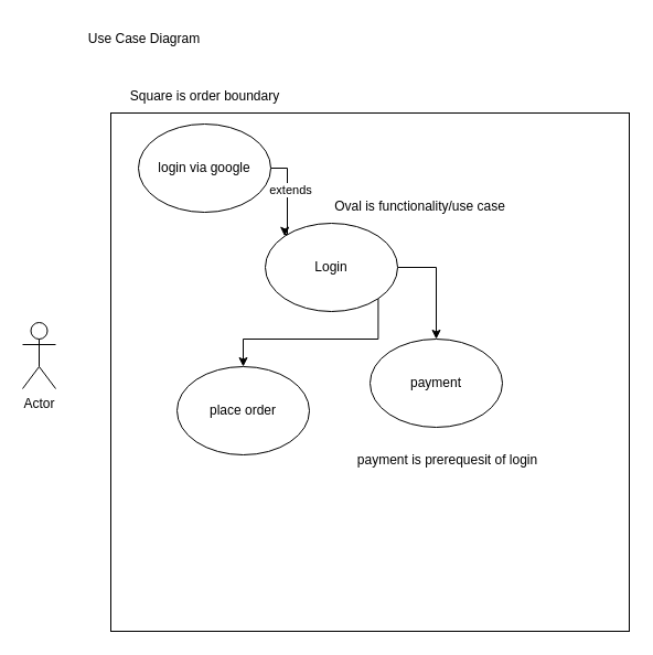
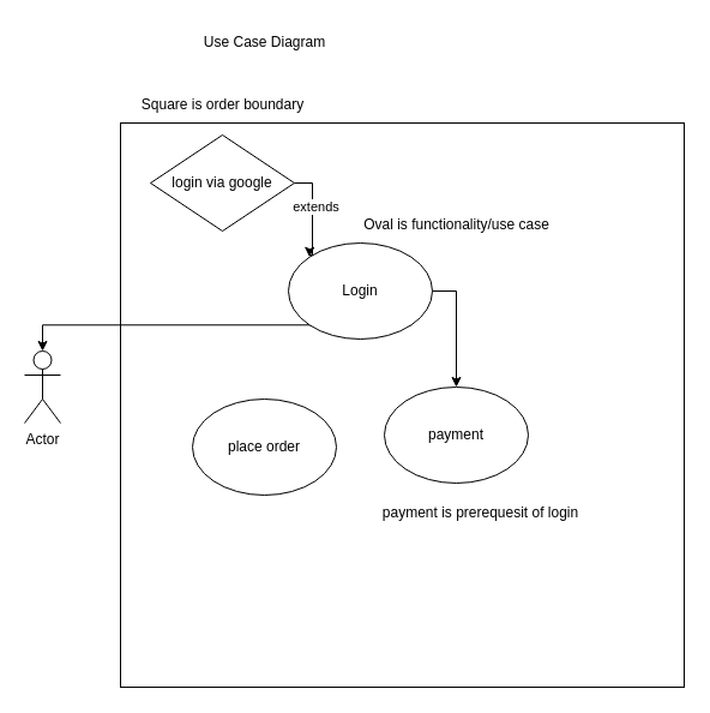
  <mxCell id="0" />
  <mxCell id="1" parent="0" />
  <mxCell id="2" value="" style="whiteSpace=wrap;html=1;aspect=fixed;" vertex="1" parent="1"><mxGeometry x="100" y="102" width="470" height="470" as="geometry" /></mxCell>
  <mxCell id="3" value="Square is order boundary" style="text;html=1;align=center;verticalAlign=middle;resizable=0;points=[];autosize=1;strokeColor=none;fillColor=none;" vertex="1" parent="1"><mxGeometry x="100" y="72" width="170" height="30" as="geometry" /></mxCell>
- <mxCell id="4" style="edgeStyle=orthogonalEdgeStyle;rounded=0;orthogonalLoop=1;jettySize=auto;html=1;exitX=1;exitY=1;exitDx=0;exitDy=0;" edge="1" parent="1" source="6" target="9"><mxGeometry relative="1" as="geometry" /></mxCell>
+ <mxCell id="4" style="edgeStyle=orthogonalEdgeStyle;rounded=0;orthogonalLoop=1;jettySize=auto;html=1;exitX=1;exitY=1;exitDx=0;exitDy=0;" edge="1" parent="1" source="6" target="8"><mxGeometry relative="1" as="geometry" /></mxCell>
  <mxCell id="5" style="edgeStyle=orthogonalEdgeStyle;rounded=0;orthogonalLoop=1;jettySize=auto;html=1;exitX=1;exitY=0.5;exitDx=0;exitDy=0;entryX=0.5;entryY=0;entryDx=0;entryDy=0;" edge="1" parent="1" source="6" target="10"><mxGeometry relative="1" as="geometry" /></mxCell>
  <mxCell id="6" value="Login" style="ellipse;whiteSpace=wrap;html=1;" vertex="1" parent="1"><mxGeometry x="240" y="202" width="120" height="80" as="geometry" /></mxCell>
  <mxCell id="7" value="Oval is functionality/use case" style="text;html=1;align=center;verticalAlign=middle;resizable=0;points=[];autosize=1;strokeColor=none;fillColor=none;" vertex="1" parent="1"><mxGeometry x="290" y="172" width="180" height="30" as="geometry" /></mxCell>
  <mxCell id="8" value="Actor" style="shape=umlActor;verticalLabelPosition=bottom;verticalAlign=top;html=1;outlineConnect=0;" vertex="1" parent="1"><mxGeometry x="20" y="292" width="30" height="60" as="geometry" /></mxCell>
  <mxCell id="9" value="place order" style="ellipse;whiteSpace=wrap;html=1;" vertex="1" parent="1"><mxGeometry x="160" y="332" width="120" height="80" as="geometry" /></mxCell>
- <mxCell id="10" value="payment" style="ellipse;whiteSpace=wrap;html=1;" vertex="1" parent="1"><mxGeometry x="335" y="307" width="120" height="80" as="geometry" /></mxCell>
- <mxCell id="11" value="payment is prerequesit of login" style="text;html=1;align=center;verticalAlign=middle;resizable=0;points=[];autosize=1;strokeColor=none;fillColor=none;" vertex="1" parent="1"><mxGeometry x="310" y="402" width="190" height="30" as="geometry" /></mxCell>
+ <mxCell id="10" value="payment" style="ellipse;whiteSpace=wrap;html=1;" vertex="1" parent="1"><mxGeometry x="320" y="322" width="120" height="80" as="geometry" /></mxCell>
+ <mxCell id="11" value="payment is prerequesit of login" style="text;html=1;align=center;verticalAlign=middle;resizable=0;points=[];autosize=1;strokeColor=none;fillColor=none;" vertex="1" parent="1"><mxGeometry x="305" y="412" width="190" height="30" as="geometry" /></mxCell>
  <mxCell id="12" style="edgeStyle=orthogonalEdgeStyle;rounded=0;orthogonalLoop=1;jettySize=auto;html=1;exitX=1;exitY=0.5;exitDx=0;exitDy=0;entryX=0;entryY=0;entryDx=0;entryDy=0;" edge="1" parent="1" source="14" target="6"><mxGeometry relative="1" as="geometry"><Array as="points"><mxPoint x="260" y="152" /><mxPoint x="260" y="212" /><mxPoint x="258" y="212" /></Array></mxGeometry></mxCell>
  <mxCell id="13" value="extends" style="edgeLabel;html=1;align=center;verticalAlign=middle;resizable=0;points=[];" vertex="1" connectable="0" parent="12"><mxGeometry x="-0.147" y="2" relative="1" as="geometry"><mxPoint as="offset" /></mxGeometry></mxCell>
- <mxCell id="14" value="login via google" style="ellipse;whiteSpace=wrap;html=1;" vertex="1" parent="1"><mxGeometry x="125" y="112" width="120" height="80" as="geometry" /></mxCell>
- <mxCell id="15" value="Use Case Diagram" style="text;html=1;align=center;verticalAlign=middle;resizable=0;points=[];autosize=1;strokeColor=none;fillColor=none;" vertex="1" parent="1"><mxGeometry x="70" y="20" width="120" height="30" as="geometry" /></mxCell>
+ <mxCell id="14" value="login via google" style="rhombus;whiteSpace=wrap;html=1;" vertex="1" parent="1"><mxGeometry x="125" y="112" width="120" height="80" as="geometry" /></mxCell>
+ <mxCell id="15" value="Use Case Diagram" style="text;html=1;align=center;verticalAlign=middle;resizable=0;points=[];autosize=1;strokeColor=none;fillColor=none;" vertex="1" parent="1"><mxGeometry x="160" y="20" width="120" height="30" as="geometry" /></mxCell>
